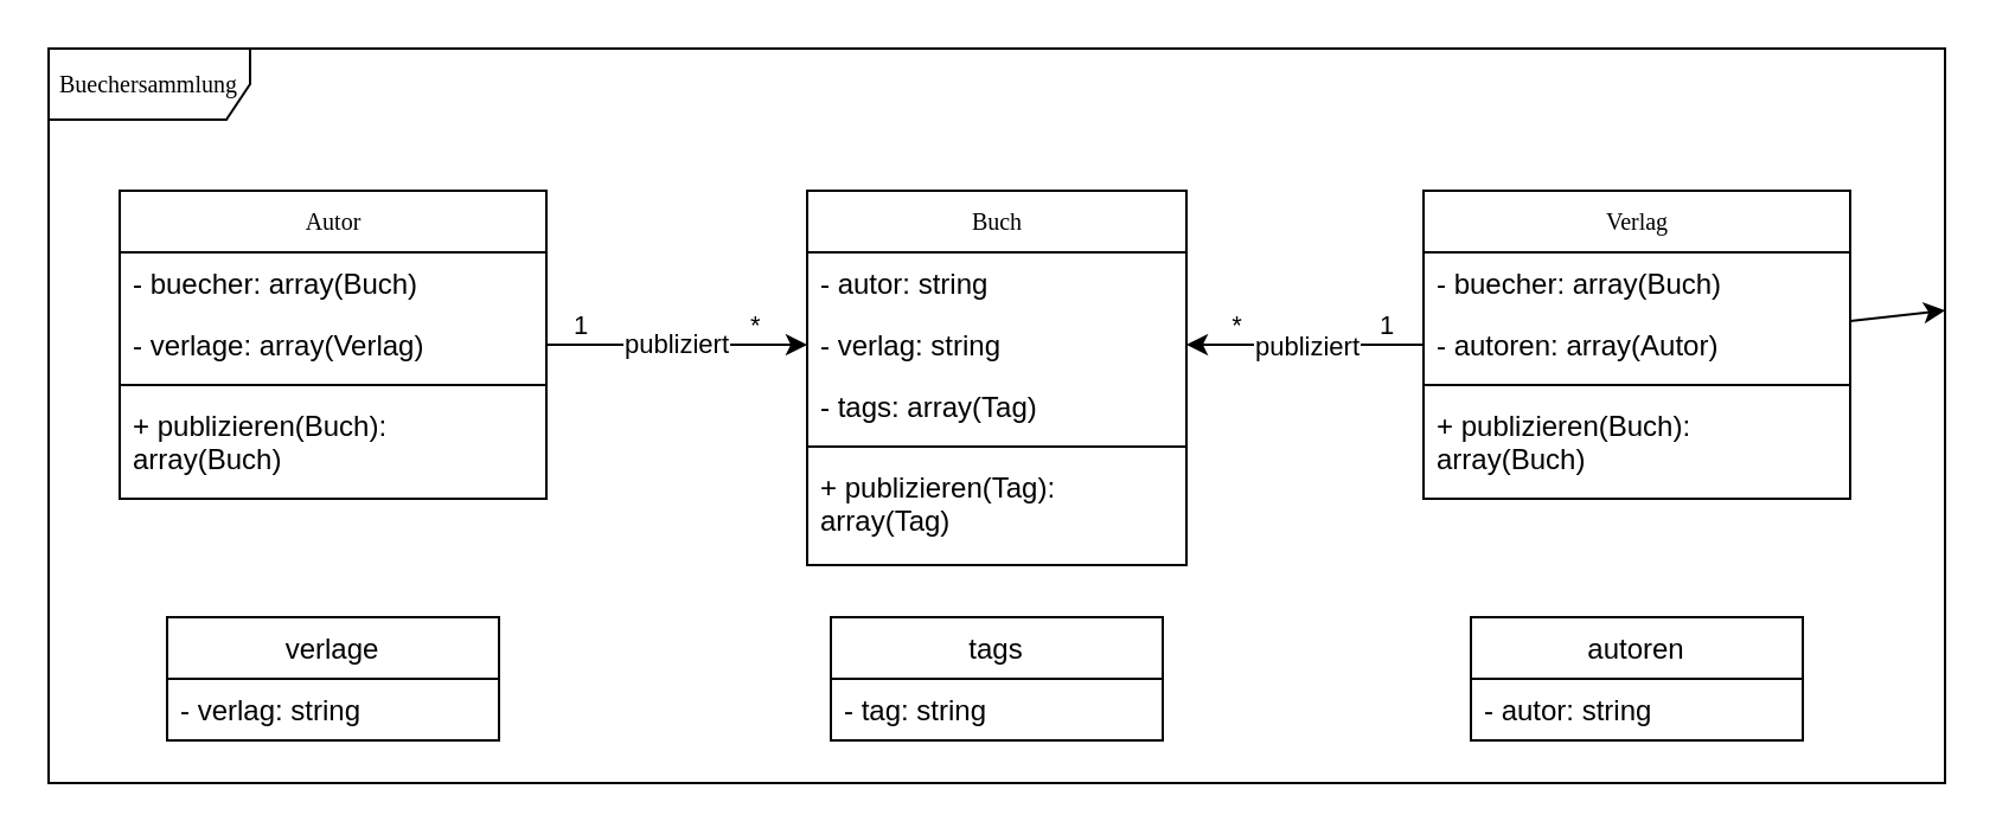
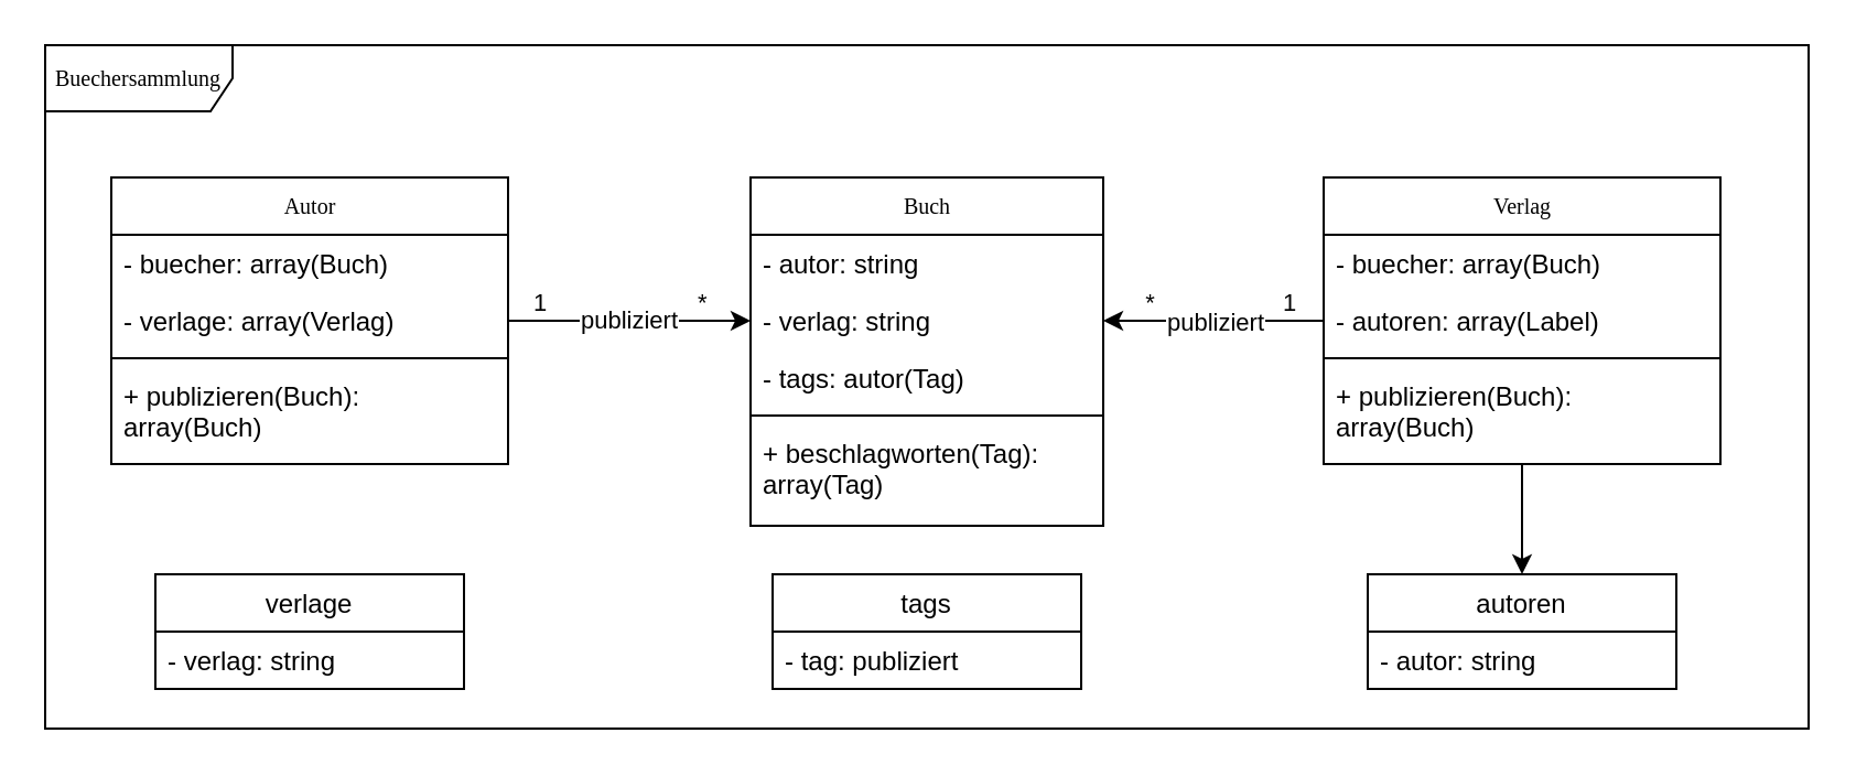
  <mxCell id="0" />
  <mxCell id="1" parent="0" />
  <mxCell id="2" value="Buechersammlung" style="shape=umlFrame;whiteSpace=wrap;html=1;rounded=0;shadow=0;comic=0;labelBackgroundColor=none;strokeWidth=1;fontFamily=Verdana;fontSize=10;align=center;width=85;height=30;" parent="1" vertex="1"><mxGeometry x="20" y="20" width="800" height="310" as="geometry" /></mxCell>
  <mxCell id="3" value="Autor" style="swimlane;html=1;fontStyle=0;childLayout=stackLayout;horizontal=1;startSize=26;fillColor=none;horizontalStack=0;resizeParent=1;resizeLast=0;collapsible=1;marginBottom=0;swimlaneFillColor=#ffffff;rounded=0;shadow=0;comic=0;labelBackgroundColor=none;strokeWidth=1;fontFamily=Verdana;fontSize=10;align=center;" parent="1" vertex="1"><mxGeometry x="50" y="80" width="180" height="130" as="geometry" /></mxCell>
  <mxCell id="4" value="- buecher: array(Buch)" style="text;html=1;strokeColor=none;fillColor=none;align=left;verticalAlign=top;spacingLeft=4;spacingRight=4;whiteSpace=wrap;overflow=hidden;rotatable=0;points=[[0,0.5],[1,0.5]];portConstraint=eastwest;" parent="3" vertex="1"><mxGeometry y="26" width="180" height="26" as="geometry" /></mxCell>
  <mxCell id="5" value="- verlage: array(Verlag)&lt;br&gt;&lt;br&gt;&lt;span style=&quot;text-align: center&quot;&gt;+ schreiben(Buch): array&lt;/span&gt;&lt;br style=&quot;text-align: center&quot;&gt;&lt;span style=&quot;text-align: center&quot;&gt;+ publizieren(Buch,Verlag):&lt;/span&gt;&lt;br style=&quot;text-align: center&quot;&gt;&lt;span style=&quot;text-align: center&quot;&gt;array&lt;/span&gt;" style="text;html=1;strokeColor=none;fillColor=none;align=left;verticalAlign=top;spacingLeft=4;spacingRight=4;whiteSpace=wrap;overflow=hidden;rotatable=0;points=[[0,0.5],[1,0.5]];portConstraint=eastwest;" parent="3" vertex="1"><mxGeometry y="52" width="180" height="26" as="geometry" /></mxCell>
  <mxCell id="6" value="" style="line;strokeWidth=1;fillColor=none;align=left;verticalAlign=middle;spacingTop=-1;spacingLeft=3;spacingRight=3;rotatable=0;labelPosition=right;points=[];portConstraint=eastwest;" parent="3" vertex="1"><mxGeometry y="78" width="180" height="8" as="geometry" /></mxCell>
  <mxCell id="7" value="+ publizieren(Buch):&#10;array(Buch)" style="text;strokeColor=none;fillColor=none;align=left;verticalAlign=top;spacingLeft=4;spacingRight=4;overflow=hidden;rotatable=0;points=[[0,0.5],[1,0.5]];portConstraint=eastwest;" parent="3" vertex="1"><mxGeometry y="86" width="180" height="44" as="geometry" /></mxCell>
  <mxCell id="8" value="Buch" style="swimlane;html=1;fontStyle=0;childLayout=stackLayout;horizontal=1;startSize=26;fillColor=none;horizontalStack=0;resizeParent=1;resizeLast=0;collapsible=1;marginBottom=0;swimlaneFillColor=#ffffff;rounded=0;shadow=0;comic=0;labelBackgroundColor=none;strokeWidth=1;fontFamily=Verdana;fontSize=10;align=center;" parent="1" vertex="1"><mxGeometry x="340" y="80" width="160" height="158" as="geometry" /></mxCell>
  <mxCell id="9" value="- autor: string" style="text;html=1;strokeColor=none;fillColor=none;align=left;verticalAlign=top;spacingLeft=4;spacingRight=4;whiteSpace=wrap;overflow=hidden;rotatable=0;points=[[0,0.5],[1,0.5]];portConstraint=eastwest;" parent="8" vertex="1"><mxGeometry y="26" width="160" height="26" as="geometry" /></mxCell>
  <mxCell id="10" value="- verlag: string" style="text;html=1;strokeColor=none;fillColor=none;align=left;verticalAlign=top;spacingLeft=4;spacingRight=4;whiteSpace=wrap;overflow=hidden;rotatable=0;points=[[0,0.5],[1,0.5]];portConstraint=eastwest;" parent="8" vertex="1"><mxGeometry y="52" width="160" height="26" as="geometry" /></mxCell>
- <mxCell id="11" value="- tags: array(Tag)" style="text;html=1;strokeColor=none;fillColor=none;align=left;verticalAlign=top;spacingLeft=4;spacingRight=4;whiteSpace=wrap;overflow=hidden;rotatable=0;points=[[0,0.5],[1,0.5]];portConstraint=eastwest;" parent="8" vertex="1"><mxGeometry y="78" width="160" height="26" as="geometry" /></mxCell>
+ <mxCell id="11" value="- tags: autor(Tag)" style="text;html=1;strokeColor=none;fillColor=none;align=left;verticalAlign=top;spacingLeft=4;spacingRight=4;whiteSpace=wrap;overflow=hidden;rotatable=0;points=[[0,0.5],[1,0.5]];portConstraint=eastwest;" parent="8" vertex="1"><mxGeometry y="78" width="160" height="26" as="geometry" /></mxCell>
  <mxCell id="12" value="" style="line;strokeWidth=1;fillColor=none;align=left;verticalAlign=middle;spacingTop=-1;spacingLeft=3;spacingRight=3;rotatable=0;labelPosition=right;points=[];portConstraint=eastwest;" parent="8" vertex="1"><mxGeometry y="104" width="160" height="8" as="geometry" /></mxCell>
- <mxCell id="13" value="+ publizieren(Tag):&#10;array(Tag)" style="text;strokeColor=none;fillColor=none;align=left;verticalAlign=top;spacingLeft=4;spacingRight=4;overflow=hidden;rotatable=0;points=[[0,0.5],[1,0.5]];portConstraint=eastwest;" parent="8" vertex="1"><mxGeometry y="112" width="160" height="46" as="geometry" /></mxCell>
+ <mxCell id="13" value="+ beschlagworten(Tag):&#10;array(Tag)" style="text;strokeColor=none;fillColor=none;align=left;verticalAlign=top;spacingLeft=4;spacingRight=4;overflow=hidden;rotatable=0;points=[[0,0.5],[1,0.5]];portConstraint=eastwest;" parent="8" vertex="1"><mxGeometry y="112" width="160" height="46" as="geometry" /></mxCell>
  <mxCell id="14" value="Verlag" style="swimlane;html=1;fontStyle=0;childLayout=stackLayout;horizontal=1;startSize=26;fillColor=none;horizontalStack=0;resizeParent=1;resizeLast=0;collapsible=1;marginBottom=0;swimlaneFillColor=#ffffff;rounded=0;shadow=0;comic=0;labelBackgroundColor=none;strokeWidth=1;fontFamily=Verdana;fontSize=10;align=center;" parent="1" vertex="1"><mxGeometry x="600" y="80" width="180" height="130" as="geometry" /></mxCell>
  <mxCell id="15" value="- buecher: array(Buch)" style="text;html=1;strokeColor=none;fillColor=none;align=left;verticalAlign=top;spacingLeft=4;spacingRight=4;whiteSpace=wrap;overflow=hidden;rotatable=0;points=[[0,0.5],[1,0.5]];portConstraint=eastwest;" parent="14" vertex="1"><mxGeometry y="26" width="180" height="26" as="geometry" /></mxCell>
- <mxCell id="16" value="- autoren: array(Autor)" style="text;html=1;strokeColor=none;fillColor=none;align=left;verticalAlign=top;spacingLeft=4;spacingRight=4;whiteSpace=wrap;overflow=hidden;rotatable=0;points=[[0,0.5],[1,0.5]];portConstraint=eastwest;" parent="14" vertex="1"><mxGeometry y="52" width="180" height="26" as="geometry" /></mxCell>
+ <mxCell id="16" value="- autoren: array(Label)" style="text;html=1;strokeColor=none;fillColor=none;align=left;verticalAlign=top;spacingLeft=4;spacingRight=4;whiteSpace=wrap;overflow=hidden;rotatable=0;points=[[0,0.5],[1,0.5]];portConstraint=eastwest;" parent="14" vertex="1"><mxGeometry y="52" width="180" height="26" as="geometry" /></mxCell>
  <mxCell id="17" value="" style="line;strokeWidth=1;fillColor=none;align=left;verticalAlign=middle;spacingTop=-1;spacingLeft=3;spacingRight=3;rotatable=0;labelPosition=right;points=[];portConstraint=eastwest;" parent="14" vertex="1"><mxGeometry y="78" width="180" height="8" as="geometry" /></mxCell>
  <mxCell id="18" value="+ publizieren(Buch):&#10;array(Buch)" style="text;strokeColor=none;fillColor=none;align=left;verticalAlign=top;spacingLeft=4;spacingRight=4;overflow=hidden;rotatable=0;points=[[0,0.5],[1,0.5]];portConstraint=eastwest;" parent="14" vertex="1"><mxGeometry y="86" width="180" height="42" as="geometry" /></mxCell>
  <mxCell id="19" value="verlage" style="swimlane;fontStyle=0;childLayout=stackLayout;horizontal=1;startSize=26;fillColor=none;horizontalStack=0;resizeParent=1;resizeParentMax=0;resizeLast=0;collapsible=1;marginBottom=0;" parent="1" vertex="1"><mxGeometry x="70" y="260" width="140" height="52" as="geometry" /></mxCell>
  <mxCell id="20" value="- verlag: string" style="text;strokeColor=none;fillColor=none;align=left;verticalAlign=top;spacingLeft=4;spacingRight=4;overflow=hidden;rotatable=0;points=[[0,0.5],[1,0.5]];portConstraint=eastwest;" parent="19" vertex="1"><mxGeometry y="26" width="140" height="26" as="geometry" /></mxCell>
  <mxCell id="21" value="autoren" style="swimlane;fontStyle=0;childLayout=stackLayout;horizontal=1;startSize=26;fillColor=none;horizontalStack=0;resizeParent=1;resizeParentMax=0;resizeLast=0;collapsible=1;marginBottom=0;" parent="1" vertex="1"><mxGeometry x="620" y="260" width="140" height="52" as="geometry" /></mxCell>
  <mxCell id="22" value="- autor: string" style="text;strokeColor=none;fillColor=none;align=left;verticalAlign=top;spacingLeft=4;spacingRight=4;overflow=hidden;rotatable=0;points=[[0,0.5],[1,0.5]];portConstraint=eastwest;" parent="21" vertex="1"><mxGeometry y="26" width="140" height="26" as="geometry" /></mxCell>
  <mxCell id="23" value="tags" style="swimlane;fontStyle=0;childLayout=stackLayout;horizontal=1;startSize=26;fillColor=none;horizontalStack=0;resizeParent=1;resizeParentMax=0;resizeLast=0;collapsible=1;marginBottom=0;" parent="1" vertex="1"><mxGeometry x="350" y="260" width="140" height="52" as="geometry" /></mxCell>
- <mxCell id="24" value="- tag: string" style="text;strokeColor=none;fillColor=none;align=left;verticalAlign=top;spacingLeft=4;spacingRight=4;overflow=hidden;rotatable=0;points=[[0,0.5],[1,0.5]];portConstraint=eastwest;" parent="23" vertex="1"><mxGeometry y="26" width="140" height="26" as="geometry" /></mxCell>
+ <mxCell id="24" value="- tag: publiziert" style="text;strokeColor=none;fillColor=none;align=left;verticalAlign=top;spacingLeft=4;spacingRight=4;overflow=hidden;rotatable=0;points=[[0,0.5],[1,0.5]];portConstraint=eastwest;" parent="23" vertex="1"><mxGeometry y="26" width="140" height="26" as="geometry" /></mxCell>
  <mxCell id="25" value="publiziert" style="endArrow=classic;html=1;exitX=1;exitY=0.5;exitDx=0;exitDy=0;entryX=0;entryY=0.5;entryDx=0;entryDy=0;" parent="1" source="5" target="10" edge="1"><mxGeometry relative="1" as="geometry"><mxPoint x="210" y="130" as="sourcePoint" /><mxPoint x="370" y="130" as="targetPoint" /></mxGeometry></mxCell>
  <mxCell id="26" value="1" style="edgeLabel;resizable=0;html=1;align=left;verticalAlign=bottom;" parent="25" connectable="0" vertex="1"><mxGeometry x="-1" relative="1" as="geometry"><mxPoint x="10" as="offset" /></mxGeometry></mxCell>
  <mxCell id="27" value="*&amp;nbsp; &amp;nbsp;" style="edgeLabel;resizable=0;html=1;align=right;verticalAlign=bottom;" parent="25" connectable="0" vertex="1"><mxGeometry x="1" relative="1" as="geometry"><mxPoint x="-10" as="offset" /></mxGeometry></mxCell>
  <mxCell id="28" value="Label" style="endArrow=classic;html=1;exitX=0;exitY=0.5;exitDx=0;exitDy=0;entryX=1;entryY=0.5;entryDx=0;entryDy=0;" parent="1" source="16" target="10" edge="1"><mxGeometry relative="1" as="geometry"><mxPoint x="710" y="150" as="sourcePoint" /><mxPoint x="540" y="145" as="targetPoint" /></mxGeometry></mxCell>
  <mxCell id="29" value="publiziert" style="edgeLabel;resizable=0;html=1;align=center;verticalAlign=middle;" parent="28" connectable="0" vertex="1"><mxGeometry relative="1" as="geometry" /></mxCell>
  <mxCell id="30" value="1&amp;nbsp; &amp;nbsp;" style="edgeLabel;resizable=0;html=1;align=left;verticalAlign=bottom;" parent="28" connectable="0" vertex="1"><mxGeometry x="-1" relative="1" as="geometry"><mxPoint x="-20" as="offset" /></mxGeometry></mxCell>
  <mxCell id="31" value="&amp;nbsp;*&amp;nbsp;&amp;nbsp;" style="edgeLabel;resizable=0;html=1;align=right;verticalAlign=bottom;" parent="28" connectable="0" vertex="1"><mxGeometry x="1" relative="1" as="geometry"><mxPoint x="30" as="offset" /></mxGeometry></mxCell>
- <mxCell id="32" value="" style="endArrow=classic;html=1;" parent="1" source="14" target="2" edge="1"><mxGeometry width="50" height="50" relative="1" as="geometry"><mxPoint x="800" y="210" as="sourcePoint" /><mxPoint x="800" y="240" as="targetPoint" /></mxGeometry></mxCell>
+ <mxCell id="32" value="" style="endArrow=classic;html=1;entryX=0.5;entryY=0;entryDx=0;entryDy=0;" parent="1" source="14" target="21" edge="1"><mxGeometry width="50" height="50" relative="1" as="geometry"><mxPoint x="800" y="210" as="sourcePoint" /><mxPoint x="800" y="240" as="targetPoint" /></mxGeometry></mxCell>
